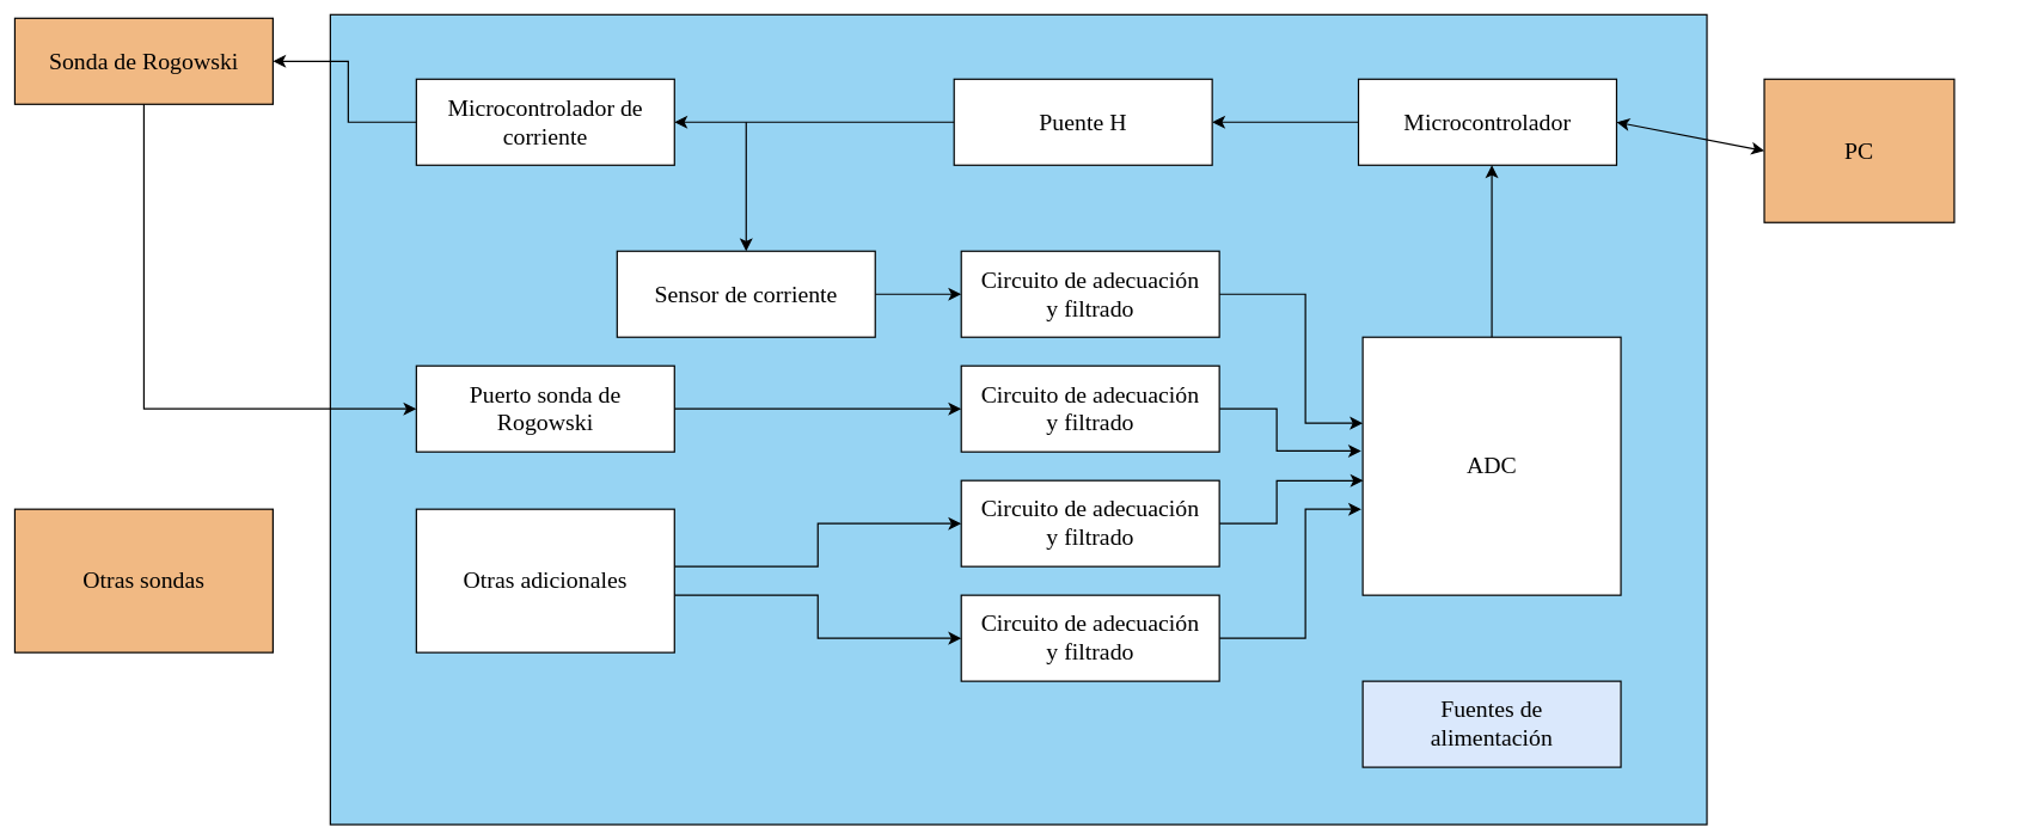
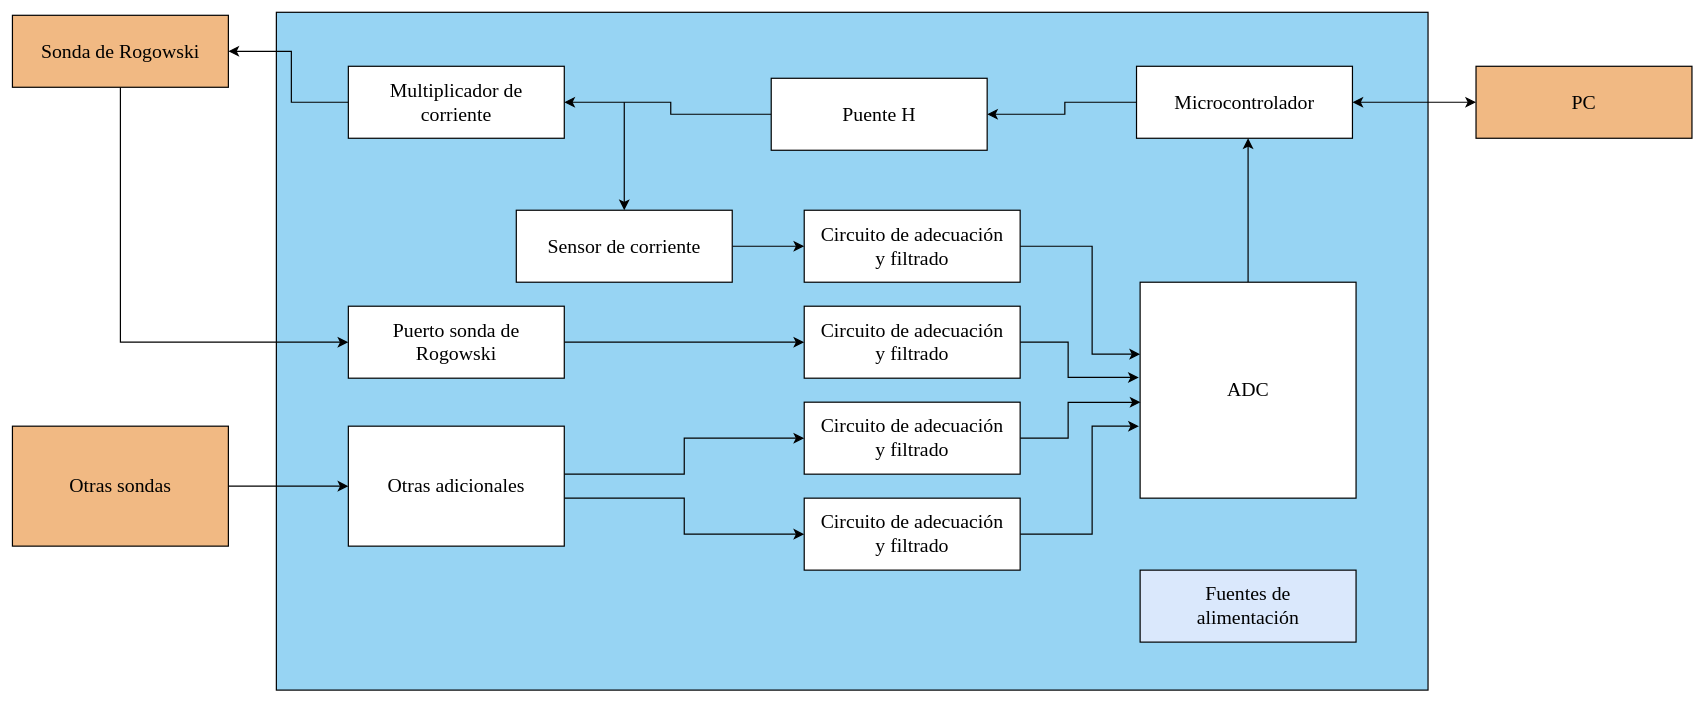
  <mxCell id="0" />
  <mxCell id="1" parent="0" />
  <mxCell id="2" value="" style="whiteSpace=wrap;fontSize=33;glass=0;strokeWidth=2;shadow=0;fontStyle=0;html=1;fontFamily=CMU Serif;fillColor=#61bdeda7;" vertex="1" parent="1"><mxGeometry x="460" y="20" width="1920" height="1130" as="geometry" /></mxCell>
  <mxCell id="3" value="" style="endArrow=classic;startArrow=classic;exitX=1;exitY=0.5;exitDx=0;exitDy=0;html=1;fontFamily=CMU Serif;fontStyle=0;rounded=0;entryX=0;entryY=0.5;entryDx=0;entryDy=0;fontSize=33;startSize=12;endSize=12;strokeWidth=2;" parent="1" source="5" target="29" edge="1"><mxGeometry width="50" height="50" relative="1" as="geometry"><mxPoint x="2740" y="170" as="sourcePoint" /><mxPoint x="2600" y="180" as="targetPoint" /></mxGeometry></mxCell>
  <mxCell id="4" value="" style="edgeStyle=orthogonalEdgeStyle;orthogonalLoop=1;jettySize=auto;html=1;fontSize=33;fontFamily=CMU Serif;fontStyle=0;rounded=0;startSize=12;endSize=12;strokeWidth=2;" parent="1" source="5" target="12" edge="1"><mxGeometry relative="1" as="geometry" /></mxCell>
  <mxCell id="5" value="Microcontrolador" style="whiteSpace=wrap;fontSize=33;glass=0;strokeWidth=2;shadow=0;fontStyle=0;html=1;fontFamily=CMU Serif;" parent="1" vertex="1"><mxGeometry x="1894" y="110" width="360" height="120" as="geometry" /></mxCell>
  <mxCell id="6" value="Fuentes de&lt;br style=&quot;font-size: 33px;&quot;&gt;alimentación" style="whiteSpace=wrap;fontSize=33;glass=0;strokeWidth=2;shadow=0;fontStyle=0;html=1;fontFamily=CMU Serif;fillColor=#dae8fc;" parent="1" vertex="1"><mxGeometry x="1900" y="950" width="360" height="120" as="geometry" /></mxCell>
  <mxCell id="7" style="edgeStyle=orthogonalEdgeStyle;orthogonalLoop=1;jettySize=auto;html=1;fontSize=33;fontFamily=CMU Serif;fontStyle=0;rounded=0;startSize=12;endSize=12;strokeWidth=2;" parent="1" source="8" edge="1"><mxGeometry relative="1" as="geometry"><Array as="points"><mxPoint x="2080" y="230" /></Array><mxPoint x="2080" y="230" as="targetPoint" /></mxGeometry></mxCell>
  <mxCell id="8" value="ADC" style="whiteSpace=wrap;fontSize=33;glass=0;strokeWidth=2;shadow=0;fontStyle=0;html=1;fontFamily=CMU Serif;" parent="1" vertex="1"><mxGeometry x="1900" y="470" width="360" height="360" as="geometry" /></mxCell>
  <mxCell id="9" style="edgeStyle=orthogonalEdgeStyle;orthogonalLoop=1;jettySize=auto;html=1;entryX=0;entryY=0.333;entryDx=0;entryDy=0;fontSize=33;entryPerimeter=0;fontFamily=CMU Serif;fontStyle=0;rounded=0;startSize=12;endSize=12;strokeWidth=2;" parent="1" source="10" target="8" edge="1"><mxGeometry relative="1" as="geometry"><Array as="points"><mxPoint x="1820" y="410" /><mxPoint x="1820" y="590" /></Array></mxGeometry></mxCell>
  <mxCell id="10" value="Circuito de adecuación&lt;br style=&quot;font-size: 33px;&quot;&gt;y filtrado" style="whiteSpace=wrap;fontSize=33;glass=0;strokeWidth=2;shadow=0;fontStyle=0;html=1;fontFamily=CMU Serif;" parent="1" vertex="1"><mxGeometry x="1340" y="350" width="360" height="120" as="geometry" /></mxCell>
  <mxCell id="11" value="" style="edgeStyle=orthogonalEdgeStyle;orthogonalLoop=1;jettySize=auto;html=1;fontSize=33;fontFamily=CMU Serif;fontStyle=0;rounded=0;startSize=12;endSize=12;strokeWidth=2;" parent="1" source="12" target="16" edge="1"><mxGeometry relative="1" as="geometry" /></mxCell>
- <mxCell id="12" value="Puente H" style="whiteSpace=wrap;fontSize=33;glass=0;strokeWidth=2;shadow=0;fontStyle=0;html=1;fontFamily=CMU Serif;" parent="1" vertex="1"><mxGeometry x="1330" y="110" width="360" height="120" as="geometry" /></mxCell>
+ <mxCell id="12" value="Puente H" style="whiteSpace=wrap;fontSize=33;glass=0;strokeWidth=2;shadow=0;fontStyle=0;html=1;fontFamily=CMU Serif;" parent="1" vertex="1"><mxGeometry x="1285" y="130" width="360" height="120" as="geometry" /></mxCell>
  <mxCell id="13" style="edgeStyle=orthogonalEdgeStyle;rounded=0;orthogonalLoop=1;jettySize=auto;html=1;entryX=0;entryY=0.5;entryDx=0;entryDy=0;startArrow=none;startFill=0;endArrow=classic;endFill=1;endSize=12;strokeWidth=2;fontFamily=CMU Serif;fontSize=33;startSize=12;" parent="1" source="30" target="18" edge="1"><mxGeometry relative="1" as="geometry"><Array as="points" /></mxGeometry></mxCell>
  <mxCell id="14" value="Sonda de Rogowski" style="whiteSpace=wrap;fontSize=33;glass=0;strokeWidth=2;shadow=0;fontStyle=0;html=1;fontFamily=CMU Serif;fillColor=#eda661c7;" parent="1" vertex="1"><mxGeometry x="20" y="25" width="360" height="120" as="geometry" /></mxCell>
  <mxCell id="15" value="" style="edgeStyle=orthogonalEdgeStyle;orthogonalLoop=1;jettySize=auto;html=1;fontSize=33;fontFamily=CMU Serif;fontStyle=0;rounded=0;startSize=12;endSize=12;strokeWidth=2;" parent="1" source="16" target="14" edge="1"><mxGeometry relative="1" as="geometry" /></mxCell>
- <mxCell id="16" value="Microcontrolador de&lt;br style=&quot;font-size: 33px;&quot;&gt;corriente" style="whiteSpace=wrap;fontSize=33;glass=0;strokeWidth=2;shadow=0;fontStyle=0;html=1;fontFamily=CMU Serif;" parent="1" vertex="1"><mxGeometry x="580" y="110" width="360" height="120" as="geometry" /></mxCell>
+ <mxCell id="16" value="Multiplicador de&lt;br style=&quot;font-size: 33px;&quot;&gt;corriente" style="whiteSpace=wrap;fontSize=33;glass=0;strokeWidth=2;shadow=0;fontStyle=0;html=1;fontFamily=CMU Serif;" parent="1" vertex="1"><mxGeometry x="580" y="110" width="360" height="120" as="geometry" /></mxCell>
  <mxCell id="17" style="edgeStyle=orthogonalEdgeStyle;orthogonalLoop=1;jettySize=auto;html=1;entryX=-0.006;entryY=0.441;entryDx=0;entryDy=0;entryPerimeter=0;fontSize=33;fontFamily=CMU Serif;fontStyle=0;rounded=0;startSize=12;endSize=12;strokeWidth=2;" parent="1" source="18" target="8" edge="1"><mxGeometry relative="1" as="geometry"><Array as="points"><mxPoint x="1780" y="570" /><mxPoint x="1780" y="629" /></Array></mxGeometry></mxCell>
  <mxCell id="18" value="Circuito de adecuación&lt;br style=&quot;font-size: 33px;&quot;&gt;y filtrado" style="whiteSpace=wrap;fontSize=33;glass=0;strokeWidth=2;shadow=0;fontStyle=0;html=1;fontFamily=CMU Serif;" parent="1" vertex="1"><mxGeometry x="1340" y="510" width="360" height="120" as="geometry" /></mxCell>
  <mxCell id="19" style="edgeStyle=orthogonalEdgeStyle;orthogonalLoop=1;jettySize=auto;html=1;entryX=0.002;entryY=0.556;entryDx=0;entryDy=0;entryPerimeter=0;fontSize=33;fontFamily=CMU Serif;fontStyle=0;rounded=0;startSize=12;endSize=12;strokeWidth=2;" parent="1" source="20" target="8" edge="1"><mxGeometry relative="1" as="geometry"><Array as="points"><mxPoint x="1780" y="730" /><mxPoint x="1780" y="670" /></Array></mxGeometry></mxCell>
  <mxCell id="20" value="Circuito de adecuación&lt;br style=&quot;font-size: 33px;&quot;&gt;y filtrado" style="whiteSpace=wrap;fontSize=33;glass=0;strokeWidth=2;shadow=0;fontStyle=0;html=1;fontFamily=CMU Serif;" parent="1" vertex="1"><mxGeometry x="1340" y="670" width="360" height="120" as="geometry" /></mxCell>
  <mxCell id="21" style="edgeStyle=orthogonalEdgeStyle;orthogonalLoop=1;jettySize=auto;html=1;fontSize=33;fontFamily=CMU Serif;fontStyle=0;rounded=0;startSize=12;endSize=12;strokeWidth=2;" parent="1" source="22" edge="1"><mxGeometry relative="1" as="geometry"><mxPoint x="1898" y="710" as="targetPoint" /><Array as="points"><mxPoint x="1820" y="890" /><mxPoint x="1820" y="710" /><mxPoint x="1898" y="710" /></Array></mxGeometry></mxCell>
  <mxCell id="22" value="Circuito de adecuación&lt;br style=&quot;font-size: 33px;&quot;&gt;y filtrado" style="whiteSpace=wrap;fontSize=33;glass=0;strokeWidth=2;shadow=0;fontStyle=0;html=1;fontFamily=CMU Serif;" parent="1" vertex="1"><mxGeometry x="1340" y="830" width="360" height="120" as="geometry" /></mxCell>
  <mxCell id="23" style="edgeStyle=orthogonalEdgeStyle;orthogonalLoop=1;jettySize=auto;html=1;entryX=0;entryY=0.5;entryDx=0;entryDy=0;fontSize=33;fontFamily=CMU Serif;fontStyle=0;rounded=0;startSize=12;endSize=12;strokeWidth=2;" parent="1" source="25" target="20" edge="1"><mxGeometry relative="1" as="geometry"><Array as="points"><mxPoint x="1140" y="790" /><mxPoint x="1140" y="730" /></Array></mxGeometry></mxCell>
  <mxCell id="24" style="edgeStyle=orthogonalEdgeStyle;orthogonalLoop=1;jettySize=auto;html=1;entryX=0;entryY=0.5;entryDx=0;entryDy=0;fontSize=33;fontFamily=CMU Serif;fontStyle=0;rounded=0;startSize=12;endSize=12;strokeWidth=2;" parent="1" source="25" target="22" edge="1"><mxGeometry relative="1" as="geometry"><Array as="points"><mxPoint x="1140" y="830" /><mxPoint x="1140" y="890" /></Array></mxGeometry></mxCell>
  <mxCell id="25" value="Otras adicionales" style="whiteSpace=wrap;fontSize=33;glass=0;strokeWidth=2;shadow=0;fontStyle=0;html=1;fontFamily=CMU Serif;" parent="1" vertex="1"><mxGeometry x="580" y="710" width="360" height="200" as="geometry" /></mxCell>
  <mxCell id="26" style="edgeStyle=orthogonalEdgeStyle;rounded=0;orthogonalLoop=1;jettySize=auto;html=1;endArrow=none;endFill=0;endSize=12;strokeWidth=2;fontFamily=CMU Serif;startArrow=classic;startFill=1;fontSize=33;startSize=12;" parent="1" source="28" edge="1"><mxGeometry relative="1" as="geometry"><mxPoint x="1040" y="170" as="targetPoint" /></mxGeometry></mxCell>
  <mxCell id="27" style="edgeStyle=orthogonalEdgeStyle;rounded=0;orthogonalLoop=1;jettySize=auto;html=1;entryX=0;entryY=0.5;entryDx=0;entryDy=0;startArrow=none;startFill=0;endArrow=classic;endFill=1;endSize=12;strokeWidth=2;fontFamily=CMU Serif;fontSize=33;startSize=12;" parent="1" source="28" target="10" edge="1"><mxGeometry relative="1" as="geometry" /></mxCell>
  <mxCell id="28" value="Sensor de corriente" style="whiteSpace=wrap;fontSize=33;glass=0;strokeWidth=2;shadow=0;fontStyle=0;html=1;fontFamily=CMU Serif;" parent="1" vertex="1"><mxGeometry x="860" y="350" width="360" height="120" as="geometry" /></mxCell>
- <mxCell id="29" value="PC" style="whiteSpace=wrap;fontSize=33;glass=0;strokeWidth=2;shadow=0;fontStyle=0;html=1;fontFamily=CMU Serif;fillColor=#eda661c7;" parent="1" vertex="1"><mxGeometry x="2460" y="110" width="265" height="200" as="geometry" /></mxCell>
+ <mxCell id="29" value="PC" style="whiteSpace=wrap;fontSize=33;glass=0;strokeWidth=2;shadow=0;fontStyle=0;html=1;fontFamily=CMU Serif;fillColor=#eda661c7;" parent="1" vertex="1"><mxGeometry x="2460" y="110" width="360" height="120" as="geometry" /></mxCell>
  <mxCell id="30" value="Puerto sonda de&lt;br&gt;Rogowski" style="whiteSpace=wrap;fontSize=33;glass=0;strokeWidth=2;shadow=0;fontStyle=0;html=1;fontFamily=CMU Serif;" vertex="1" parent="1"><mxGeometry x="580" y="510" width="360" height="120" as="geometry" /></mxCell>
  <mxCell id="31" value="" style="edgeStyle=orthogonalEdgeStyle;rounded=0;orthogonalLoop=1;jettySize=auto;html=1;entryX=0;entryY=0.5;entryDx=0;entryDy=0;startArrow=none;startFill=0;endArrow=classic;endFill=1;endSize=12;strokeWidth=2;fontFamily=CMU Serif;fontSize=33;startSize=12;" edge="1" parent="1" source="14" target="30"><mxGeometry relative="1" as="geometry"><Array as="points"><mxPoint x="200" y="570" /></Array><mxPoint x="200" y="230" as="sourcePoint" /><mxPoint x="1340" y="570" as="targetPoint" /></mxGeometry></mxCell>
+ <mxCell id="32" style="edgeStyle=orthogonalEdgeStyle;rounded=0;orthogonalLoop=1;jettySize=auto;html=1;strokeWidth=2;endSize=12;startSize=12;" edge="1" parent="1" source="33" target="25"><mxGeometry relative="1" as="geometry" /></mxCell>
  <mxCell id="33" value="Otras sondas" style="whiteSpace=wrap;fontSize=33;glass=0;strokeWidth=2;shadow=0;fontStyle=0;html=1;fontFamily=CMU Serif;fillColor=#eda661c7;" vertex="1" parent="1"><mxGeometry x="20" y="710" width="360" height="200" as="geometry" /></mxCell>
